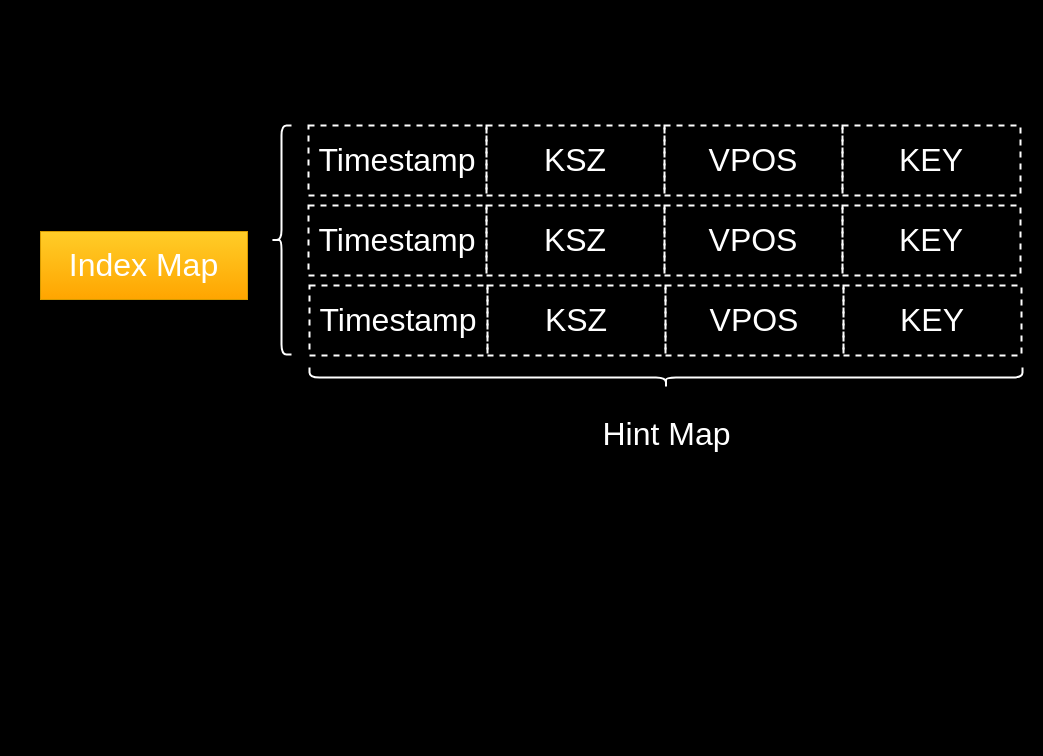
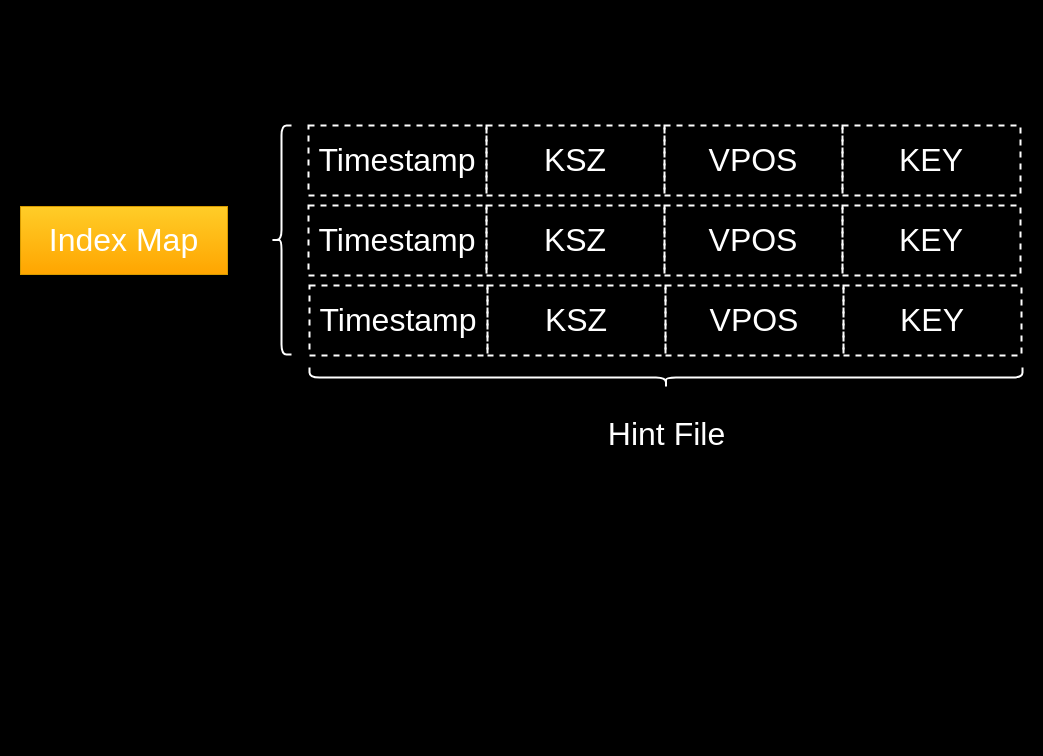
  <mxCell id="0" />
  <mxCell id="1" parent="0" />
  <mxCell id="2" value="" style="group" vertex="1" connectable="0" parent="1"><mxGeometry x="20" y="125" width="1001" height="230" as="geometry" /></mxCell>
- <mxCell id="3" value="&lt;font style=&quot;font-size: 32px&quot; color=&quot;#ffffff&quot;&gt;Index Map&lt;/font&gt;" style="rounded=0;whiteSpace=wrap;html=1;fillColor=#ffcd28;gradientColor=#ffa500;strokeColor=#d79b00;" vertex="1" parent="2"><mxGeometry x="20" y="106" width="207" height="68" as="geometry" /></mxCell>
+ <mxCell id="3" value="&lt;font style=&quot;font-size: 32px&quot; color=&quot;#ffffff&quot;&gt;Index Map&lt;/font&gt;" style="rounded=0;whiteSpace=wrap;html=1;fillColor=#ffcd28;gradientColor=#ffa500;strokeColor=#d79b00;" vertex="1" parent="2"><mxGeometry y="81" width="207" height="68" as="geometry" /></mxCell>
  <mxCell id="4" value="" style="group" vertex="1" connectable="0" parent="2"><mxGeometry x="288" y="80" width="712" height="70" as="geometry" /></mxCell>
  <mxCell id="5" value="Timestamp" style="rounded=0;whiteSpace=wrap;html=1;fontSize=32;fontColor=#FFFFFF;dashed=1;strokeWidth=2;fillColor=none;strokeColor=#FFFFFF;" vertex="1" parent="4"><mxGeometry width="178" height="70" as="geometry" /></mxCell>
  <mxCell id="6" value="KSZ" style="rounded=0;whiteSpace=wrap;html=1;fontSize=32;fontColor=#FFFFFF;dashed=1;strokeWidth=2;fillColor=none;strokeColor=#FFFFFF;" vertex="1" parent="4"><mxGeometry x="178" width="178" height="70" as="geometry" /></mxCell>
  <mxCell id="7" value="VPOS" style="rounded=0;whiteSpace=wrap;html=1;fontSize=32;fontColor=#FFFFFF;dashed=1;strokeWidth=2;fillColor=none;strokeColor=#FFFFFF;" vertex="1" parent="4"><mxGeometry x="356" width="178" height="70" as="geometry" /></mxCell>
  <mxCell id="8" value="KEY" style="rounded=0;whiteSpace=wrap;html=1;fontSize=32;fontColor=#FFFFFF;dashed=1;strokeWidth=2;fillColor=none;strokeColor=#FFFFFF;" vertex="1" parent="4"><mxGeometry x="534" width="178" height="70" as="geometry" /></mxCell>
  <mxCell id="9" value="" style="group" vertex="1" connectable="0" parent="2"><mxGeometry x="289" y="160" width="712" height="70" as="geometry" /></mxCell>
  <mxCell id="10" value="Timestamp" style="rounded=0;whiteSpace=wrap;html=1;fontSize=32;fontColor=#FFFFFF;dashed=1;strokeWidth=2;fillColor=none;strokeColor=#FFFFFF;" vertex="1" parent="9"><mxGeometry width="178" height="70" as="geometry" /></mxCell>
  <mxCell id="11" value="KSZ" style="rounded=0;whiteSpace=wrap;html=1;fontSize=32;fontColor=#FFFFFF;dashed=1;strokeWidth=2;fillColor=none;strokeColor=#FFFFFF;" vertex="1" parent="9"><mxGeometry x="178" width="178" height="70" as="geometry" /></mxCell>
  <mxCell id="12" value="VPOS" style="rounded=0;whiteSpace=wrap;html=1;fontSize=32;fontColor=#FFFFFF;dashed=1;strokeWidth=2;fillColor=none;strokeColor=#FFFFFF;" vertex="1" parent="9"><mxGeometry x="356" width="178" height="70" as="geometry" /></mxCell>
  <mxCell id="13" value="KEY" style="rounded=0;whiteSpace=wrap;html=1;fontSize=32;fontColor=#FFFFFF;dashed=1;strokeWidth=2;fillColor=none;strokeColor=#FFFFFF;" vertex="1" parent="9"><mxGeometry x="534" width="178" height="70" as="geometry" /></mxCell>
  <mxCell id="14" value="" style="group" vertex="1" connectable="0" parent="2"><mxGeometry x="288" width="712" height="70" as="geometry" /></mxCell>
  <mxCell id="15" value="Timestamp" style="rounded=0;whiteSpace=wrap;html=1;fontSize=32;fontColor=#FFFFFF;dashed=1;strokeWidth=2;fillColor=none;strokeColor=#FFFFFF;" vertex="1" parent="14"><mxGeometry width="178" height="70" as="geometry" /></mxCell>
  <mxCell id="16" value="KSZ" style="rounded=0;whiteSpace=wrap;html=1;fontSize=32;fontColor=#FFFFFF;dashed=1;strokeWidth=2;fillColor=none;strokeColor=#FFFFFF;" vertex="1" parent="14"><mxGeometry x="178" width="178" height="70" as="geometry" /></mxCell>
  <mxCell id="17" value="VPOS" style="rounded=0;whiteSpace=wrap;html=1;fontSize=32;fontColor=#FFFFFF;dashed=1;strokeWidth=2;fillColor=none;strokeColor=#FFFFFF;" vertex="1" parent="14"><mxGeometry x="356" width="178" height="70" as="geometry" /></mxCell>
  <mxCell id="18" value="KEY" style="rounded=0;whiteSpace=wrap;html=1;fontSize=32;fontColor=#FFFFFF;dashed=1;strokeWidth=2;fillColor=none;strokeColor=#FFFFFF;" vertex="1" parent="14"><mxGeometry x="534" width="178" height="70" as="geometry" /></mxCell>
  <mxCell id="19" value="" style="shape=curlyBracket;whiteSpace=wrap;html=1;rounded=1;fontSize=32;fontColor=#FFFFFF;strokeColor=#FFFFFF;strokeWidth=2;fillColor=none;" vertex="1" parent="2"><mxGeometry x="251" width="20" height="229" as="geometry" /></mxCell>
  <mxCell id="20" value="" style="shape=curlyBracket;whiteSpace=wrap;html=1;rounded=1;fontSize=32;fontColor=#FFFFFF;strokeColor=#FFFFFF;strokeWidth=2;fillColor=none;rotation=-90;" vertex="1" parent="1"><mxGeometry x="655.5" y="20.5" width="20" height="713" as="geometry" /></mxCell>
- <mxCell id="21" value="Hint Map" style="text;html=1;align=center;verticalAlign=middle;resizable=0;points=[];autosize=1;strokeColor=none;fillColor=none;fontSize=32;fontColor=#FFFFFF;" vertex="1" parent="1"><mxGeometry x="602" y="413" width="127" height="42" as="geometry" /></mxCell>
+ <mxCell id="21" value="Hint File" style="text;html=1;align=center;verticalAlign=middle;resizable=0;points=[];autosize=1;strokeColor=none;fillColor=none;fontSize=32;fontColor=#FFFFFF;" vertex="1" parent="1"><mxGeometry x="602" y="413" width="127" height="42" as="geometry" /></mxCell>
